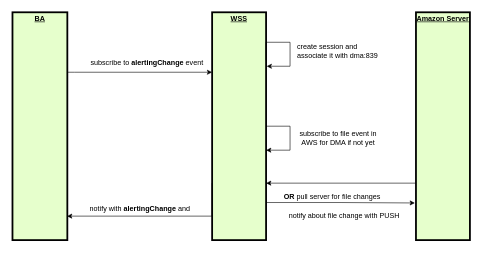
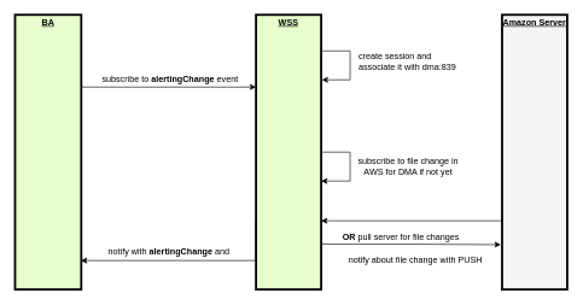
  <mxCell id="0" />
  <mxCell id="1" parent="0" />
  <mxCell id="2" style="edgeStyle=orthogonalEdgeStyle;rounded=0;orthogonalLoop=1;jettySize=auto;html=1;exitX=1;exitY=0.5;exitDx=0;exitDy=0;" edge="1" parent="1" source="3"><mxGeometry relative="1" as="geometry"><mxPoint x="353" y="120" as="targetPoint" /><Array as="points"><mxPoint x="123" y="120" /><mxPoint x="342" y="120" /></Array></mxGeometry></mxCell>
  <mxCell id="3" value="&lt;p style=&quot;margin: 0px ; margin-top: 4px ; text-align: center ; text-decoration: underline&quot;&gt;BA&lt;/p&gt;" style="verticalAlign=middle;align=center;overflow=fill;fontSize=12;fontFamily=Helvetica;html=1;rounded=1;fontStyle=1;strokeWidth=3;fillColor=#E6FFCC;arcSize=0;" parent="1" vertex="1"><mxGeometry x="20" y="20" width="91.5" height="380" as="geometry" /></mxCell>
  <mxCell id="4" style="edgeStyle=orthogonalEdgeStyle;rounded=0;orthogonalLoop=1;jettySize=auto;html=1;exitX=1;exitY=0.5;exitDx=0;exitDy=0;" edge="1" parent="1" source="7"><mxGeometry relative="1" as="geometry"><mxPoint x="443" y="250" as="targetPoint" /><Array as="points"><mxPoint x="483" y="210" /><mxPoint x="483" y="250" /><mxPoint x="443" y="250" /></Array></mxGeometry></mxCell>
  <mxCell id="5" style="edgeStyle=orthogonalEdgeStyle;rounded=0;orthogonalLoop=1;jettySize=auto;html=1;exitX=0;exitY=0.75;exitDx=0;exitDy=0;" edge="1" parent="1" source="7"><mxGeometry relative="1" as="geometry"><mxPoint x="111" y="360" as="targetPoint" /><Array as="points"><mxPoint x="353" y="360" /><mxPoint x="111" y="360" /></Array></mxGeometry></mxCell>
  <mxCell id="6" style="edgeStyle=orthogonalEdgeStyle;rounded=0;orthogonalLoop=1;jettySize=auto;html=1;exitX=1.002;exitY=0.835;exitDx=0;exitDy=0;entryX=-0.02;entryY=0.837;entryDx=0;entryDy=0;entryPerimeter=0;exitPerimeter=0;" edge="1" parent="1" source="7" target="9"><mxGeometry relative="1" as="geometry"><Array as="points" /></mxGeometry></mxCell>
  <mxCell id="7" value="&lt;p style=&quot;margin: 0px ; margin-top: 4px ; text-align: center ; text-decoration: underline&quot;&gt;WSS&lt;/p&gt;" style="verticalAlign=middle;align=center;overflow=fill;fontSize=12;fontFamily=Helvetica;html=1;rounded=0;fontStyle=1;strokeWidth=3;fillColor=#E6FFCC" parent="1" vertex="1"><mxGeometry x="353" y="20" width="90" height="380" as="geometry" /></mxCell>
  <mxCell id="8" style="edgeStyle=orthogonalEdgeStyle;rounded=0;orthogonalLoop=1;jettySize=auto;html=1;exitX=0;exitY=0.75;exitDx=0;exitDy=0;entryX=1;entryY=0.75;entryDx=0;entryDy=0;" edge="1" parent="1" source="9" target="7"><mxGeometry relative="1" as="geometry" /></mxCell>
- <mxCell id="9" value="&lt;p style=&quot;margin: 0px ; margin-top: 4px ; text-align: center ; text-decoration: underline&quot;&gt;&lt;strong&gt;Amazon Server&lt;/strong&gt;&lt;/p&gt;&lt;p style=&quot;margin: 0px ; margin-left: 8px&quot;&gt;&lt;br&gt;&lt;/p&gt;" style="verticalAlign=middle;align=center;overflow=fill;fontSize=12;fontFamily=Helvetica;html=1;rounded=0;fontStyle=1;strokeWidth=3;fillColor=#E6FFCC" parent="1" vertex="1"><mxGeometry x="693" y="20" width="90" height="380" as="geometry" /></mxCell>
- <mxCell id="10" value="subscribe to &lt;b&gt;alertingChange&lt;/b&gt; event" style="text;html=1;align=center;verticalAlign=middle;resizable=0;points=[];autosize=1;strokeColor=none;" vertex="1" parent="1"><mxGeometry x="144" y="95" width="200" height="20" as="geometry" /></mxCell>
+ <mxCell id="9" value="&lt;p style=&quot;margin: 0px ; margin-top: 4px ; text-align: center ; text-decoration: underline&quot;&gt;&lt;strong&gt;Amazon Server&lt;/strong&gt;&lt;/p&gt;&lt;p style=&quot;margin: 0px ; margin-left: 8px&quot;&gt;&lt;br&gt;&lt;/p&gt;" style="verticalAlign=middle;align=center;overflow=fill;fontSize=12;fontFamily=Helvetica;html=1;rounded=0;fontStyle=1;strokeWidth=3;fillColor=#f5f5f5;" parent="1" vertex="1"><mxGeometry x="693" y="20" width="90" height="380" as="geometry" /></mxCell>
+ <mxCell id="10" value="subscribe to &lt;b&gt;alertingChange&lt;/b&gt; event" style="text;html=1;align=center;verticalAlign=middle;resizable=0;points=[];autosize=1;strokeColor=none;" vertex="1" parent="1"><mxGeometry x="134" y="100" width="200" height="20" as="geometry" /></mxCell>
  <mxCell id="11" value="create session and&lt;br&gt;associate it with dma:839" style="text;html=1;align=left;verticalAlign=middle;resizable=0;points=[];autosize=1;strokeColor=none;" vertex="1" parent="1"><mxGeometry x="493" y="70" width="150" height="30" as="geometry" /></mxCell>
  <mxCell id="12" style="edgeStyle=orthogonalEdgeStyle;rounded=0;orthogonalLoop=1;jettySize=auto;html=1;exitX=0.5;exitY=1;exitDx=0;exitDy=0;" edge="1" parent="1" source="7" target="7"><mxGeometry relative="1" as="geometry" /></mxCell>
  <mxCell id="13" style="edgeStyle=orthogonalEdgeStyle;rounded=0;orthogonalLoop=1;jettySize=auto;html=1;" edge="1" parent="1"><mxGeometry relative="1" as="geometry"><mxPoint x="444" y="100" as="sourcePoint" /><mxPoint x="444" y="110" as="targetPoint" /><Array as="points"><mxPoint x="443" y="100" /><mxPoint x="443" y="70" /><mxPoint x="483" y="70" /><mxPoint x="483" y="110" /></Array></mxGeometry></mxCell>
- <mxCell id="14" value="subscribe to file event in&lt;br&gt;AWS for DMA if not yet" style="text;html=1;align=center;verticalAlign=middle;resizable=0;points=[];autosize=1;strokeColor=none;" vertex="1" parent="1"><mxGeometry x="488" y="215" width="150" height="30" as="geometry" /></mxCell>
+ <mxCell id="14" value="subscribe to file change in&lt;br&gt;AWS for DMA if not yet" style="text;html=1;align=center;verticalAlign=middle;resizable=0;points=[];autosize=1;strokeColor=none;" vertex="1" parent="1"><mxGeometry x="488" y="215" width="150" height="30" as="geometry" /></mxCell>
  <mxCell id="15" value="notify about file change with PUSH" style="text;html=1;align=center;verticalAlign=middle;resizable=0;points=[];autosize=1;strokeColor=none;" vertex="1" parent="1"><mxGeometry x="473" y="350" width="200" height="20" as="geometry" /></mxCell>
  <mxCell id="16" value="notify with &lt;b&gt;alertingChange&lt;/b&gt; and&amp;nbsp;" style="text;html=1;align=center;verticalAlign=middle;resizable=0;points=[];autosize=1;strokeColor=none;" vertex="1" parent="1"><mxGeometry x="134" y="338" width="200" height="20" as="geometry" /></mxCell>
  <mxCell id="17" value="&lt;b&gt;OR&lt;/b&gt; pull server for file changes" style="text;html=1;align=center;verticalAlign=middle;resizable=0;points=[];autosize=1;strokeColor=none;" vertex="1" parent="1"><mxGeometry x="463" y="318" width="180" height="20" as="geometry" /></mxCell>
